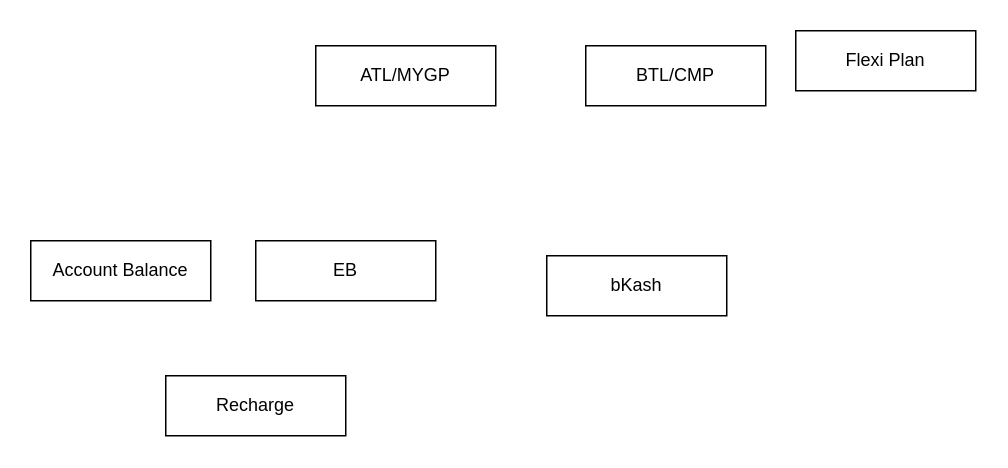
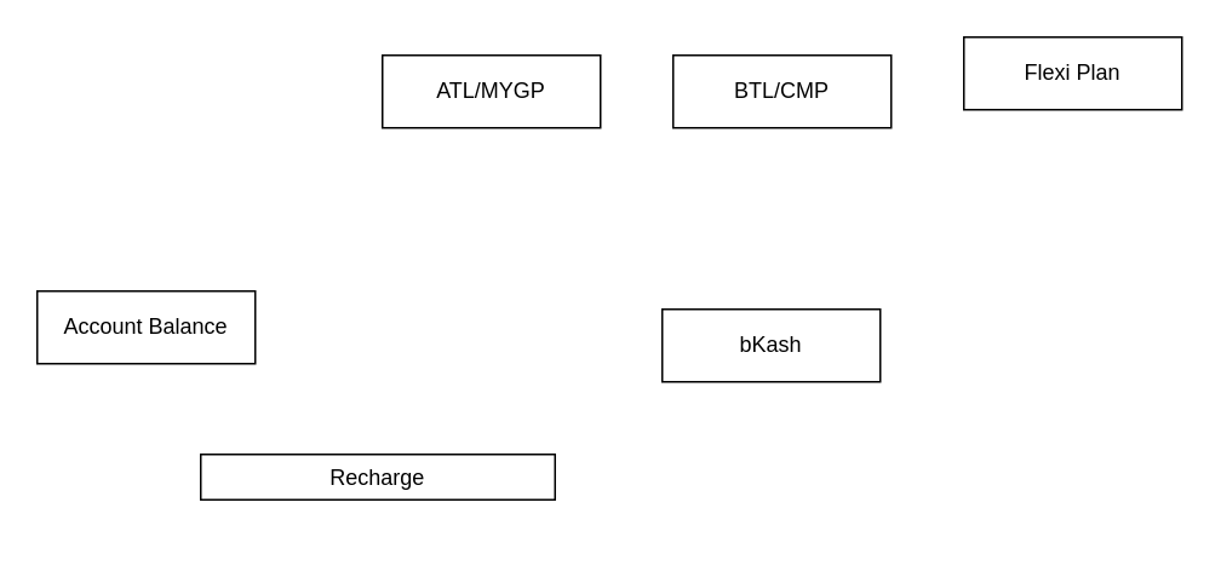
  <mxCell id="0" />
  <mxCell id="1" parent="0" />
  <mxCell id="2" value="ATL/MYGP" style="rounded=0;whiteSpace=wrap;html=1;" parent="1" vertex="1"><mxGeometry x="210" y="30" width="120" height="40" as="geometry" /></mxCell>
- <mxCell id="3" value="BTL/CMP" style="rounded=0;whiteSpace=wrap;html=1;" parent="1" vertex="1"><mxGeometry x="390" y="30" width="120" height="40" as="geometry" /></mxCell>
+ <mxCell id="3" value="BTL/CMP" style="rounded=0;whiteSpace=wrap;html=1;" parent="1" vertex="1"><mxGeometry x="370" y="30" width="120" height="40" as="geometry" /></mxCell>
  <mxCell id="4" value="Flexi Plan" style="rounded=0;whiteSpace=wrap;html=1;" parent="1" vertex="1"><mxGeometry x="530" y="20" width="120" height="40" as="geometry" /></mxCell>
- <mxCell id="5" value="Recharge" style="rounded=0;whiteSpace=wrap;html=1;" vertex="1" parent="1"><mxGeometry x="110" y="250" width="120" height="40" as="geometry" /></mxCell>
+ <mxCell id="5" value="Recharge" style="rounded=0;whiteSpace=wrap;html=1;" vertex="1" parent="1"><mxGeometry x="110" y="250" width="195" height="25" as="geometry" /></mxCell>
  <mxCell id="6" value="Account Balance" style="rounded=0;whiteSpace=wrap;html=1;" vertex="1" parent="1"><mxGeometry x="20" y="160" width="120" height="40" as="geometry" /></mxCell>
- <mxCell id="7" value="EB" style="rounded=0;whiteSpace=wrap;html=1;" vertex="1" parent="1"><mxGeometry x="170" y="160" width="120" height="40" as="geometry" /></mxCell>
  <mxCell id="8" value="bKash" style="rounded=0;whiteSpace=wrap;html=1;" vertex="1" parent="1"><mxGeometry x="364" y="170" width="120" height="40" as="geometry" /></mxCell>
